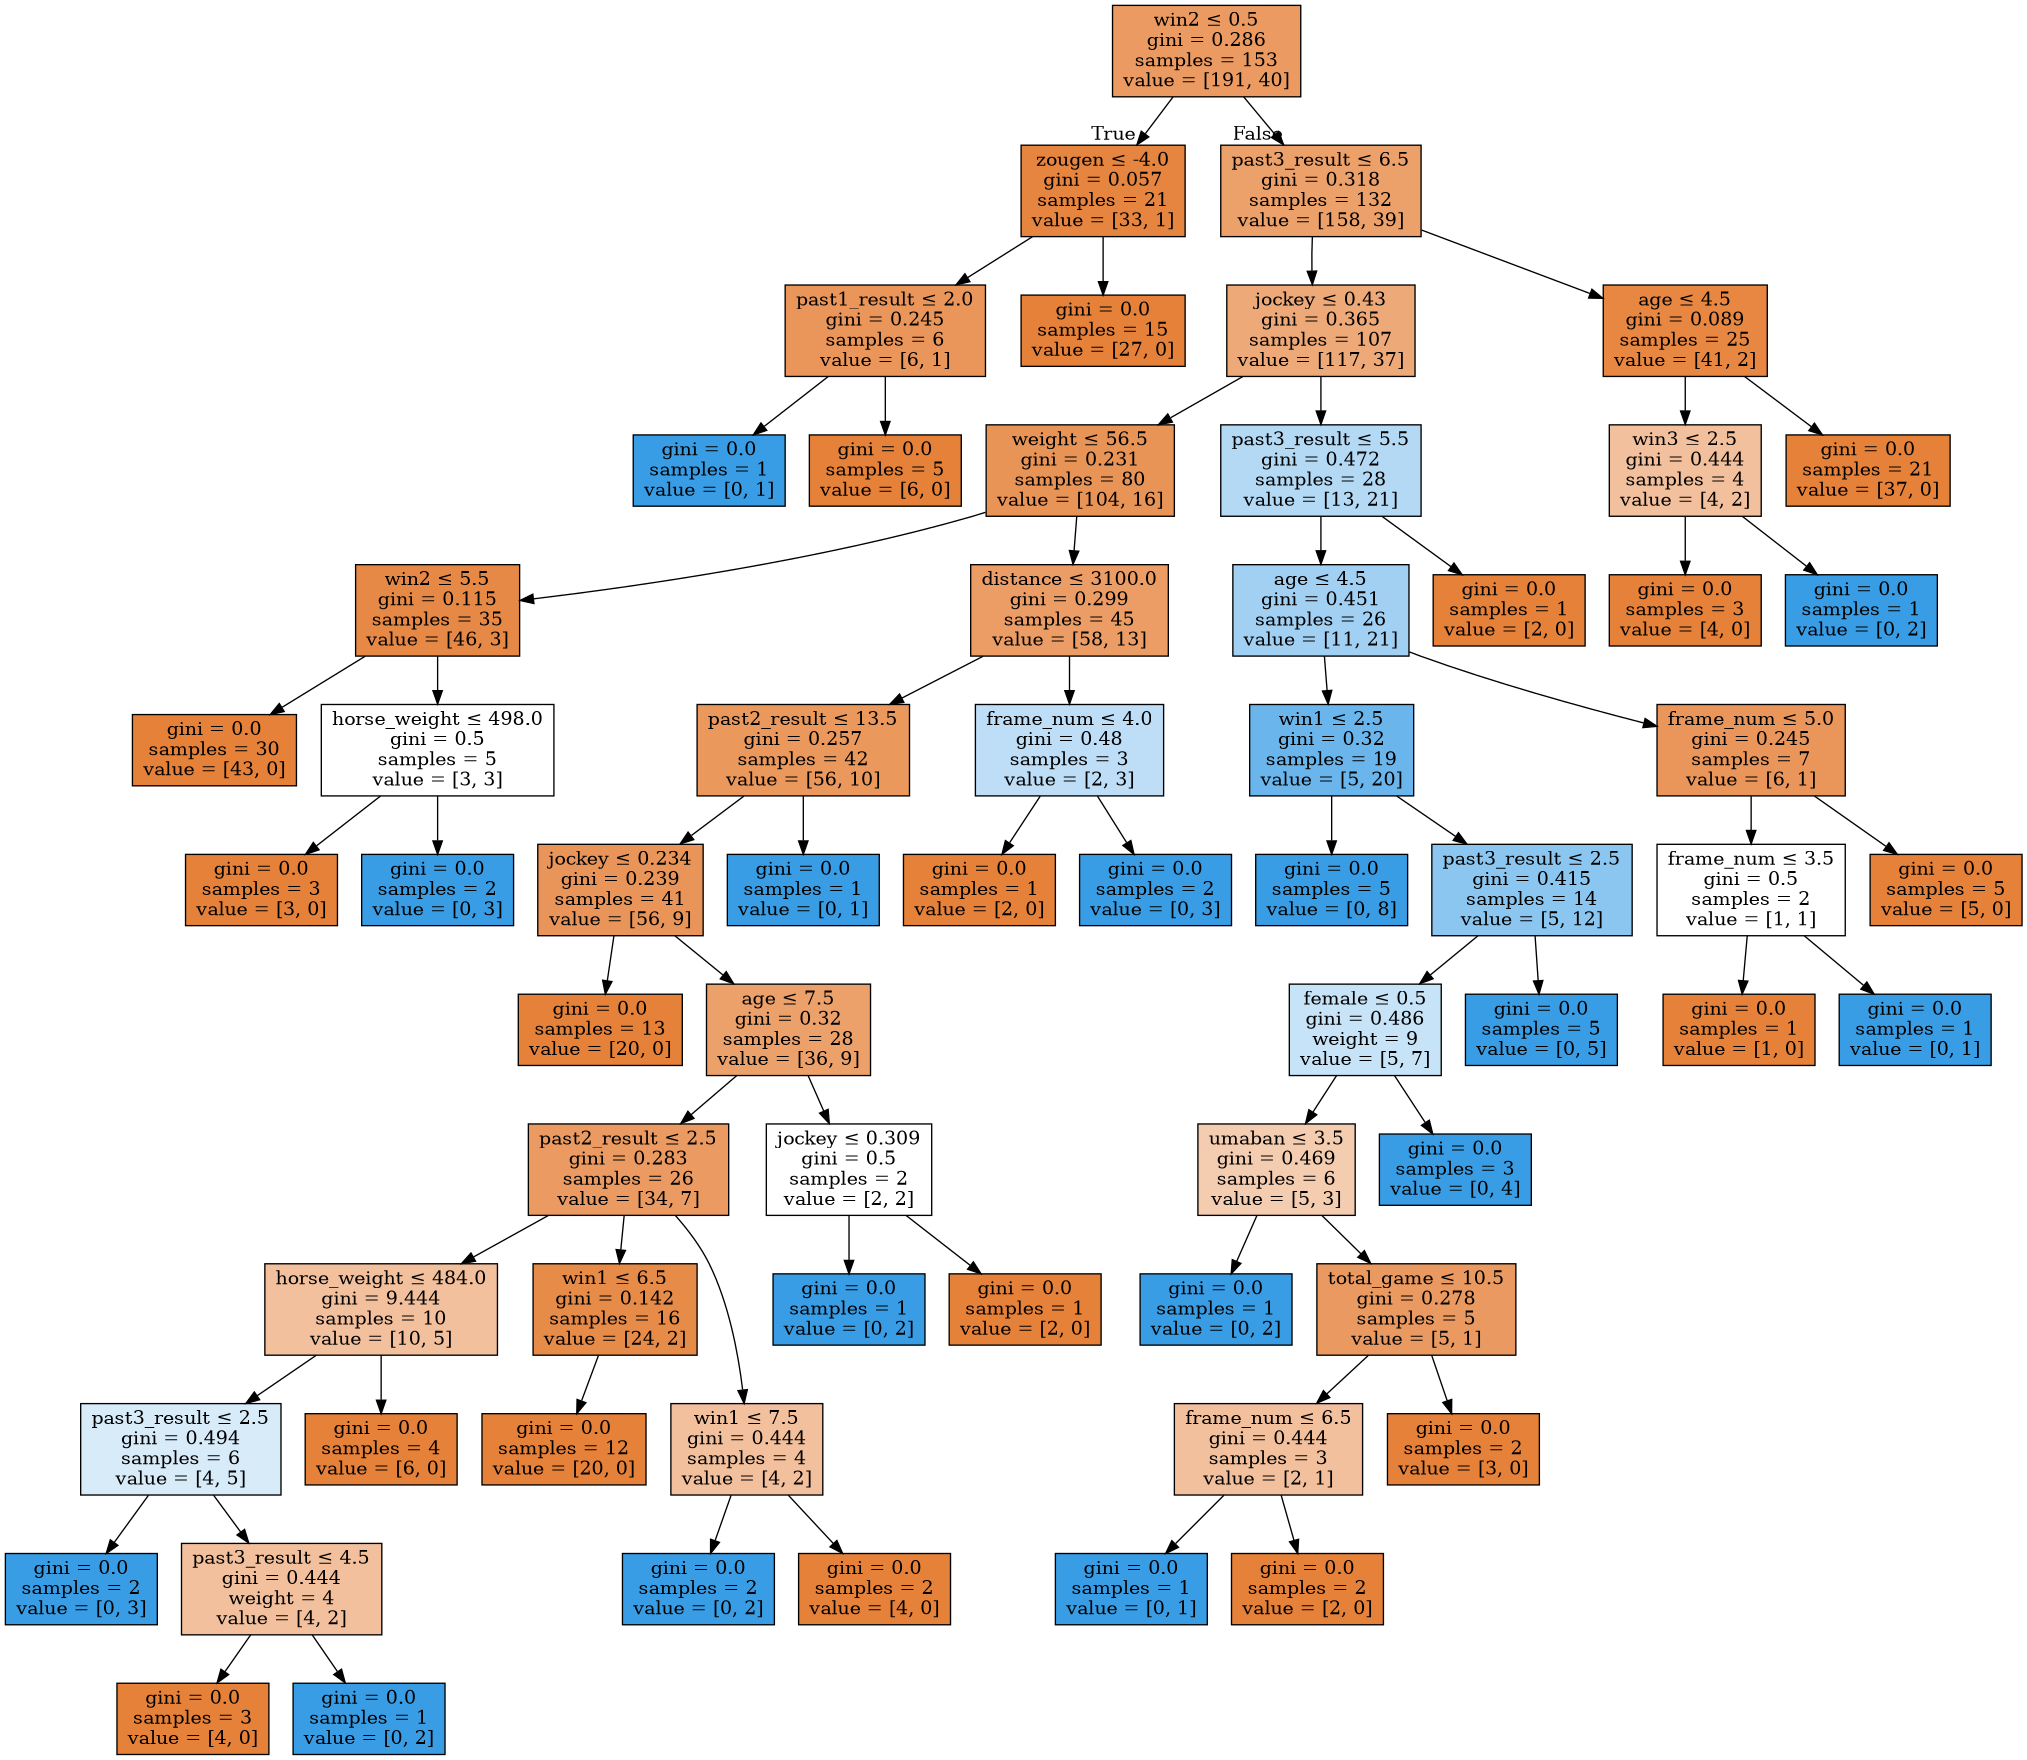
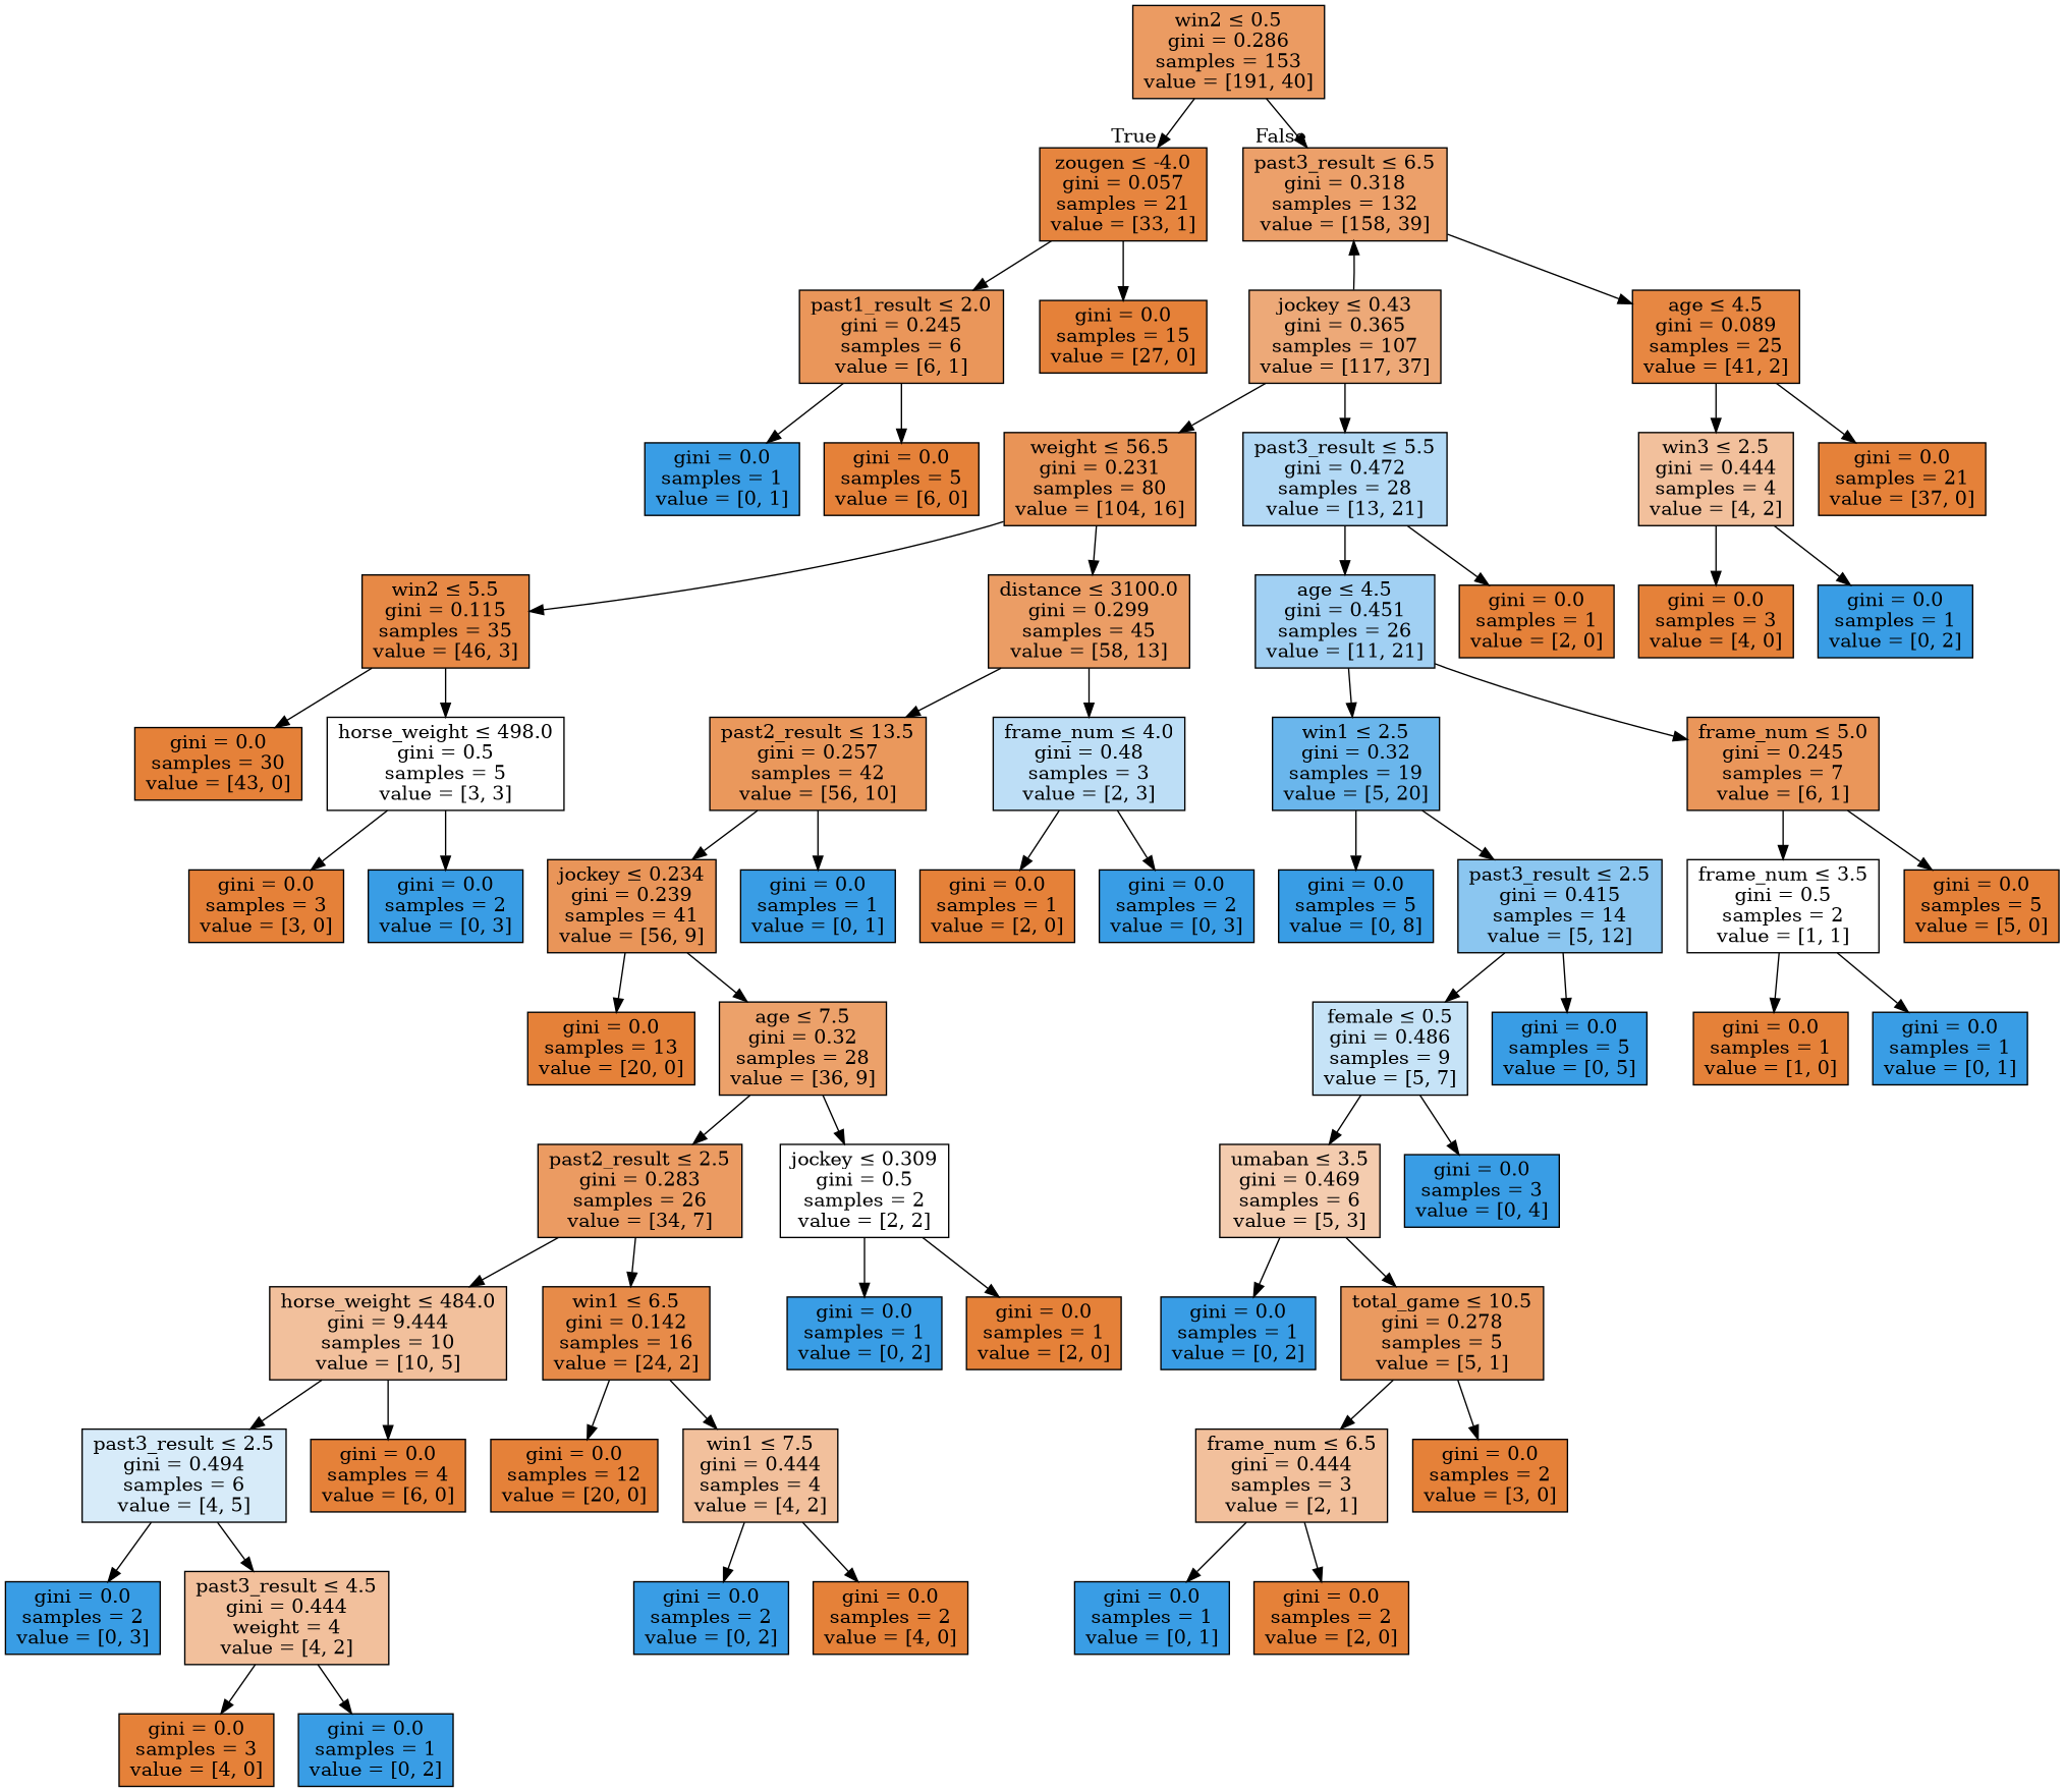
  digraph {
    node [color=black fillcolor="#e58139ff" shape=box style=filled]
    n1 [fillcolor="#e58139ca" label=<win2 &le; 0.5<br/>gini = 0.286<br/>samples = 153<br/>value = [191, 40]>]
    n2 [fillcolor="#e58139f7" label=<zougen &le; -4.0<br/>gini = 0.057<br/>samples = 21<br/>value = [33, 1]>]
    n3 [fillcolor="#e58139c0" label=<past3_result &le; 6.5<br/>gini = 0.318<br/>samples = 132<br/>value = [158, 39]>]
    n4 [fillcolor="#e58139d4" label=<past1_result &le; 2.0<br/>gini = 0.245<br/>samples = 6<br/>value = [6, 1]>]
    n5 [label=<gini = 0.0<br/>samples = 15<br/>value = [27, 0]>]
    n6 [fillcolor="#e58139ae" label=<jockey &le; 0.43<br/>gini = 0.365<br/>samples = 107<br/>value = [117, 37]>]
    n7 [fillcolor="#e58139f3" label=<age &le; 4.5<br/>gini = 0.089<br/>samples = 25<br/>value = [41, 2]>]
    n8 [fillcolor="#399de5ff" label=<gini = 0.0<br/>samples = 1<br/>value = [0, 1]>]
    n9 [label=<gini = 0.0<br/>samples = 5<br/>value = [6, 0]>]
    n10 [fillcolor="#e58139d8" label=<weight &le; 56.5<br/>gini = 0.231<br/>samples = 80<br/>value = [104, 16]>]
    n11 [fillcolor="#399de561" label=<past3_result &le; 5.5<br/>gini = 0.472<br/>samples = 28<br/>value = [13, 21]>]
    n12 [fillcolor="#e581397f" label=<win3 &le; 2.5<br/>gini = 0.444<br/>samples = 4<br/>value = [4, 2]>]
    n13 [label=<gini = 0.0<br/>samples = 21<br/>value = [37, 0]>]
    n14 [fillcolor="#e58139ee" label=<win2 &le; 5.5<br/>gini = 0.115<br/>samples = 35<br/>value = [46, 3]>]
    n15 [fillcolor="#e58139c6" label=<distance &le; 3100.0<br/>gini = 0.299<br/>samples = 45<br/>value = [58, 13]>]
    n16 [fillcolor="#399de579" label=<age &le; 4.5<br/>gini = 0.451<br/>samples = 26<br/>value = [11, 21]>]
    n17 [label=<gini = 0.0<br/>samples = 1<br/>value = [2, 0]>]
    n18 [label=<gini = 0.0<br/>samples = 30<br/>value = [43, 0]>]
    n19 [fillcolor="#e5813900" label=<horse_weight &le; 498.0<br/>gini = 0.5<br/>samples = 5<br/>value = [3, 3]>]
    n20 [fillcolor="#e58139d1" label=<past2_result &le; 13.5<br/>gini = 0.257<br/>samples = 42<br/>value = [56, 10]>]
    n21 [fillcolor="#399de555" label=<frame_num &le; 4.0<br/>gini = 0.48<br/>samples = 3<br/>value = [2, 3]>]
    n22 [label=<gini = 0.0<br/>samples = 3<br/>value = [3, 0]>]
    n23 [fillcolor="#399de5ff" label=<gini = 0.0<br/>samples = 2<br/>value = [0, 3]>]
    n24 [fillcolor="#e58139d6" label=<jockey &le; 0.234<br/>gini = 0.239<br/>samples = 41<br/>value = [56, 9]>]
    n25 [fillcolor="#399de5ff" label=<gini = 0.0<br/>samples = 1<br/>value = [0, 1]>]
    n26 [label=<gini = 0.0<br/>samples = 1<br/>value = [2, 0]>]
    n27 [fillcolor="#399de5ff" label=<gini = 0.0<br/>samples = 2<br/>value = [0, 3]>]
    n28 [label=<gini = 0.0<br/>samples = 13<br/>value = [20, 0]>]
    n29 [fillcolor="#e58139bf" label=<age &le; 7.5<br/>gini = 0.32<br/>samples = 28<br/>value = [36, 9]>]
    n30 [fillcolor="#e58139ca" label=<past2_result &le; 2.5<br/>gini = 0.283<br/>samples = 26<br/>value = [34, 7]>]
    n31 [fillcolor="#e5813900" label=<jockey &le; 0.309<br/>gini = 0.5<br/>samples = 2<br/>value = [2, 2]>]
    n32 [fillcolor="#e581397f" label=<horse_weight &le; 484.0<br/>gini = 9.444<br/>samples = 10<br/>value = [10, 5]>]
    n33 [fillcolor="#e58139ea" label=<win1 &le; 6.5<br/>gini = 0.142<br/>samples = 16<br/>value = [24, 2]>]
    n34 [fillcolor="#399de5ff" label=<gini = 0.0<br/>samples = 1<br/>value = [0, 2]>]
    n35 [label=<gini = 0.0<br/>samples = 1<br/>value = [2, 0]>]
    n36 [fillcolor="#399de533" label=<past3_result &le; 2.5<br/>gini = 0.494<br/>samples = 6<br/>value = [4, 5]>]
    n37 [label=<gini = 0.0<br/>samples = 4<br/>value = [6, 0]>]
    n38 [label=<gini = 0.0<br/>samples = 12<br/>value = [20, 0]>]
    n39 [fillcolor="#e581397f" label=<win1 &le; 7.5<br/>gini = 0.444<br/>samples = 4<br/>value = [4, 2]>]
    n40 [fillcolor="#399de5ff" label=<gini = 0.0<br/>samples = 2<br/>value = [0, 3]>]
    n41 [fillcolor="#e581397f" label=<past3_result &le; 4.5<br/>gini = 0.444<br/>weight = 4<br/>value = [4, 2]>]
    n42 [label=<gini = 0.0<br/>samples = 3<br/>value = [4, 0]>]
    n43 [fillcolor="#399de5ff" label=<gini = 0.0<br/>samples = 1<br/>value = [0, 2]>]
    n44 [fillcolor="#399de5ff" label=<gini = 0.0<br/>samples = 2<br/>value = [0, 2]>]
    n45 [label=<gini = 0.0<br/>samples = 2<br/>value = [4, 0]>]
    n46 [fillcolor="#399de5bf" label=<win1 &le; 2.5<br/>gini = 0.32<br/>samples = 19<br/>value = [5, 20]>]
    n47 [fillcolor="#e58139d4" label=<frame_num &le; 5.0<br/>gini = 0.245<br/>samples = 7<br/>value = [6, 1]>]
    n48 [fillcolor="#399de5ff" label=<gini = 0.0<br/>samples = 5<br/>value = [0, 8]>]
    n49 [fillcolor="#399de595" label=<past3_result &le; 2.5<br/>gini = 0.415<br/>samples = 14<br/>value = [5, 12]>]
    n50 [fillcolor="#e5813900" label=<frame_num &le; 3.5<br/>gini = 0.5<br/>samples = 2<br/>value = [1, 1]>]
    n51 [label=<gini = 0.0<br/>samples = 5<br/>value = [5, 0]>]
-   n52 [fillcolor="#399de549" label=<female &le; 0.5<br/>gini = 0.486<br/>weight = 9<br/>value = [5, 7]>]
+   n52 [fillcolor="#399de549" label=<female &le; 0.5<br/>gini = 0.486<br/>samples = 9<br/>value = [5, 7]>]
    n53 [fillcolor="#399de5ff" label=<gini = 0.0<br/>samples = 5<br/>value = [0, 5]>]
    n54 [fillcolor="#e5813966" label=<umaban &le; 3.5<br/>gini = 0.469<br/>samples = 6<br/>value = [5, 3]>]
    n55 [fillcolor="#399de5ff" label=<gini = 0.0<br/>samples = 3<br/>value = [0, 4]>]
    n56 [fillcolor="#399de5ff" label=<gini = 0.0<br/>samples = 1<br/>value = [0, 2]>]
    n57 [fillcolor="#e58139cc" label=<total_game &le; 10.5<br/>gini = 0.278<br/>samples = 5<br/>value = [5, 1]>]
    n58 [fillcolor="#e581397f" label=<frame_num &le; 6.5<br/>gini = 0.444<br/>samples = 3<br/>value = [2, 1]>]
    n59 [label=<gini = 0.0<br/>samples = 2<br/>value = [3, 0]>]
    n60 [fillcolor="#399de5ff" label=<gini = 0.0<br/>samples = 1<br/>value = [0, 1]>]
    n61 [label=<gini = 0.0<br/>samples = 2<br/>value = [2, 0]>]
    n62 [label=<gini = 0.0<br/>samples = 1<br/>value = [1, 0]>]
    n63 [fillcolor="#399de5ff" label=<gini = 0.0<br/>samples = 1<br/>value = [0, 1]>]
    n64 [label=<gini = 0.0<br/>samples = 3<br/>value = [4, 0]>]
    n65 [fillcolor="#399de5ff" label=<gini = 0.0<br/>samples = 1<br/>value = [0, 2]>]
    n1 -> n2 [headlabel=True labelangle=45 labeldistance=2.5]
    n1 -> n3 [headlabel=False labelangle=-45 labeldistance=2.5]
    n2 -> n4
    n2 -> n5
-   n3 -> n6
+   n6 -> n3
    n3 -> n7
    n4 -> n8
    n4 -> n9
    n6 -> n10
    n6 -> n11
    n7 -> n12
    n7 -> n13
    n10 -> n14
    n10 -> n15
    n11 -> n16
    n11 -> n17
    n12 -> n64
    n12 -> n65
    n14 -> n18
    n14 -> n19
    n15 -> n20
    n15 -> n21
    n16 -> n46
    n16 -> n47
    n19 -> n22
    n19 -> n23
    n20 -> n24
    n20 -> n25
    n21 -> n26
    n21 -> n27
    n24 -> n28
    n24 -> n29
    n29 -> n30
    n29 -> n31
    n30 -> n32
    n30 -> n33
    n31 -> n34
    n31 -> n35
    n32 -> n36
    n32 -> n37
    n33 -> n38
-   n30 -> n39
+   n33 -> n39
    n36 -> n40
    n36 -> n41
    n39 -> n44
    n39 -> n45
    n41 -> n42
    n41 -> n43
    n46 -> n48
    n46 -> n49
    n47 -> n50
    n47 -> n51
    n49 -> n52
    n49 -> n53
    n50 -> n62
    n50 -> n63
    n52 -> n54
    n52 -> n55
    n54 -> n56
    n54 -> n57
    n57 -> n58
    n57 -> n59
    n58 -> n60
    n58 -> n61
  }
